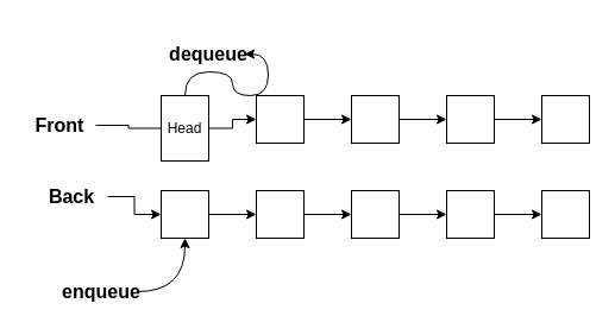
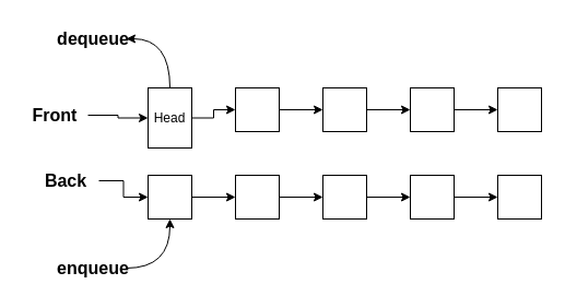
  <mxCell id="0" />
  <mxCell id="1" parent="0" />
  <mxCell id="2" value="" style="edgeStyle=orthogonalEdgeStyle;rounded=0;orthogonalLoop=1;jettySize=auto;html=1;" edge="1" parent="1" source="4" target="6"><mxGeometry relative="1" as="geometry" /></mxCell>
  <mxCell id="3" style="edgeStyle=orthogonalEdgeStyle;rounded=0;orthogonalLoop=1;jettySize=auto;html=1;exitX=0.5;exitY=0;exitDx=0;exitDy=0;entryX=1;entryY=0.5;entryDx=0;entryDy=0;fontSize=16;curved=1;" edge="1" parent="1" source="4" target="27"><mxGeometry relative="1" as="geometry" /></mxCell>
  <mxCell id="4" value="Head" style="rounded=0;whiteSpace=wrap;html=1;" vertex="1" parent="1"><mxGeometry x="135" y="80" width="40" height="55" as="geometry" /></mxCell>
  <mxCell id="5" value="" style="edgeStyle=orthogonalEdgeStyle;rounded=0;orthogonalLoop=1;jettySize=auto;html=1;" edge="1" parent="1" source="6" target="8"><mxGeometry relative="1" as="geometry" /></mxCell>
  <mxCell id="6" value="" style="rounded=0;whiteSpace=wrap;html=1;" vertex="1" parent="1"><mxGeometry x="215" y="80" width="40" height="40" as="geometry" /></mxCell>
  <mxCell id="7" value="" style="edgeStyle=orthogonalEdgeStyle;rounded=0;orthogonalLoop=1;jettySize=auto;html=1;" edge="1" parent="1" source="8" target="10"><mxGeometry relative="1" as="geometry" /></mxCell>
  <mxCell id="8" value="" style="rounded=0;whiteSpace=wrap;html=1;" vertex="1" parent="1"><mxGeometry x="295" y="80" width="40" height="40" as="geometry" /></mxCell>
  <mxCell id="9" value="" style="edgeStyle=orthogonalEdgeStyle;rounded=0;orthogonalLoop=1;jettySize=auto;html=1;" edge="1" parent="1" source="10" target="11"><mxGeometry relative="1" as="geometry" /></mxCell>
  <mxCell id="10" value="" style="rounded=0;whiteSpace=wrap;html=1;" vertex="1" parent="1"><mxGeometry x="375" y="80" width="40" height="40" as="geometry" /></mxCell>
  <mxCell id="11" value="" style="rounded=0;whiteSpace=wrap;html=1;" vertex="1" parent="1"><mxGeometry x="455" y="80" width="40" height="40" as="geometry" /></mxCell>
  <mxCell id="12" value="" style="edgeStyle=orthogonalEdgeStyle;rounded=0;orthogonalLoop=1;jettySize=auto;html=1;" edge="1" parent="1" source="13" target="15"><mxGeometry relative="1" as="geometry" /></mxCell>
  <mxCell id="13" value="" style="rounded=0;whiteSpace=wrap;html=1;" vertex="1" parent="1"><mxGeometry x="135" y="160" width="40" height="40" as="geometry" /></mxCell>
  <mxCell id="14" value="" style="edgeStyle=orthogonalEdgeStyle;rounded=0;orthogonalLoop=1;jettySize=auto;html=1;" edge="1" parent="1" source="15" target="17"><mxGeometry relative="1" as="geometry" /></mxCell>
  <mxCell id="15" value="" style="rounded=0;whiteSpace=wrap;html=1;" vertex="1" parent="1"><mxGeometry x="215" y="160" width="40" height="40" as="geometry" /></mxCell>
  <mxCell id="16" value="" style="edgeStyle=orthogonalEdgeStyle;rounded=0;orthogonalLoop=1;jettySize=auto;html=1;" edge="1" parent="1" source="17" target="19"><mxGeometry relative="1" as="geometry" /></mxCell>
  <mxCell id="17" value="" style="rounded=0;whiteSpace=wrap;html=1;" vertex="1" parent="1"><mxGeometry x="295" y="160" width="40" height="40" as="geometry" /></mxCell>
  <mxCell id="18" value="" style="edgeStyle=orthogonalEdgeStyle;rounded=0;orthogonalLoop=1;jettySize=auto;html=1;" edge="1" parent="1" source="19" target="20"><mxGeometry relative="1" as="geometry" /></mxCell>
  <mxCell id="19" value="" style="rounded=0;whiteSpace=wrap;html=1;" vertex="1" parent="1"><mxGeometry x="375" y="160" width="40" height="40" as="geometry" /></mxCell>
  <mxCell id="20" value="" style="rounded=0;whiteSpace=wrap;html=1;" vertex="1" parent="1"><mxGeometry x="455" y="160" width="40" height="40" as="geometry" /></mxCell>
- <mxCell id="21" value="" style="edgeStyle=orthogonalEdgeStyle;rounded=0;orthogonalLoop=1;jettySize=auto;html=1;endArrow=none;" edge="1" parent="1" source="22" target="4"><mxGeometry relative="1" as="geometry" /></mxCell>
+ <mxCell id="21" value="" style="edgeStyle=orthogonalEdgeStyle;rounded=0;orthogonalLoop=1;jettySize=auto;html=1;" edge="1" parent="1" source="22" target="4"><mxGeometry relative="1" as="geometry" /></mxCell>
  <mxCell id="22" value="Front" style="text;html=1;strokeColor=none;fillColor=none;align=center;verticalAlign=middle;whiteSpace=wrap;rounded=0;fontSize=16;fontStyle=1" vertex="1" parent="1"><mxGeometry x="20" y="90" width="60" height="30" as="geometry" /></mxCell>
  <mxCell id="23" value="" style="edgeStyle=orthogonalEdgeStyle;rounded=0;orthogonalLoop=1;jettySize=auto;html=1;" edge="1" parent="1" source="24" target="13"><mxGeometry relative="1" as="geometry" /></mxCell>
  <mxCell id="24" value="Back" style="text;html=1;strokeColor=none;fillColor=none;align=center;verticalAlign=middle;whiteSpace=wrap;rounded=0;fontSize=16;fontStyle=1" vertex="1" parent="1"><mxGeometry x="30" y="150" width="60" height="30" as="geometry" /></mxCell>
  <mxCell id="25" style="edgeStyle=orthogonalEdgeStyle;curved=1;rounded=0;orthogonalLoop=1;jettySize=auto;html=1;exitX=1;exitY=0.5;exitDx=0;exitDy=0;entryX=0.5;entryY=1;entryDx=0;entryDy=0;fontSize=16;" edge="1" parent="1" source="26" target="13"><mxGeometry relative="1" as="geometry" /></mxCell>
  <mxCell id="26" value="&lt;b&gt;enqueue&lt;/b&gt;" style="text;html=1;strokeColor=none;fillColor=none;align=center;verticalAlign=middle;whiteSpace=wrap;rounded=0;fontSize=16;" vertex="1" parent="1"><mxGeometry x="55" y="230" width="60" height="30" as="geometry" /></mxCell>
- <mxCell id="27" value="&lt;b&gt;dequeue&lt;/b&gt;" style="text;html=1;strokeColor=none;fillColor=none;align=center;verticalAlign=middle;whiteSpace=wrap;rounded=0;fontSize=16;" vertex="1" parent="1"><mxGeometry x="145" y="30" width="60" height="30" as="geometry" /></mxCell>
+ <mxCell id="27" value="&lt;b&gt;dequeue&lt;/b&gt;" style="text;html=1;strokeColor=none;fillColor=none;align=center;verticalAlign=middle;whiteSpace=wrap;rounded=0;fontSize=16;" vertex="1" parent="1"><mxGeometry x="55" y="20" width="60" height="30" as="geometry" /></mxCell>
